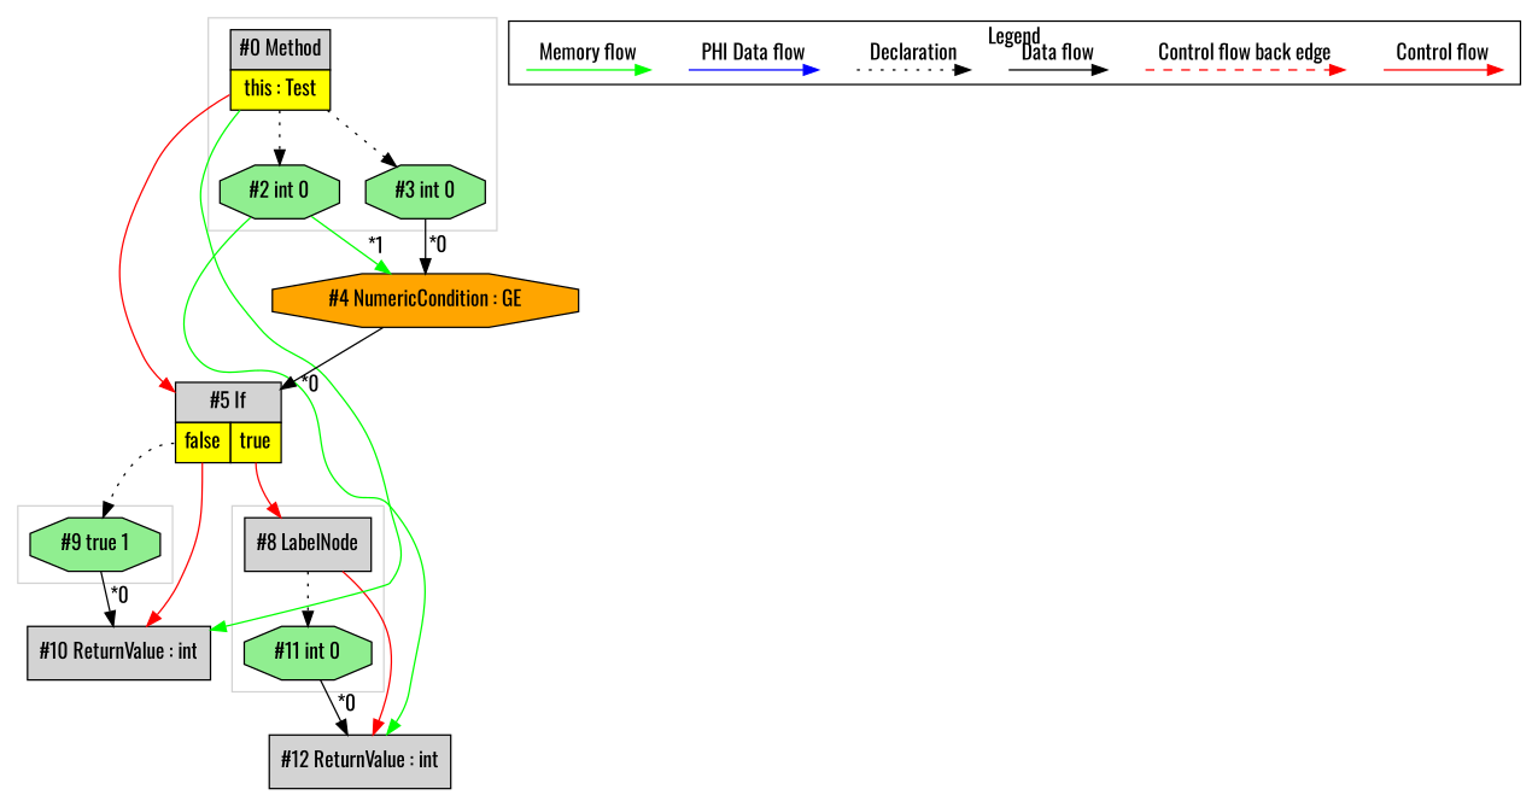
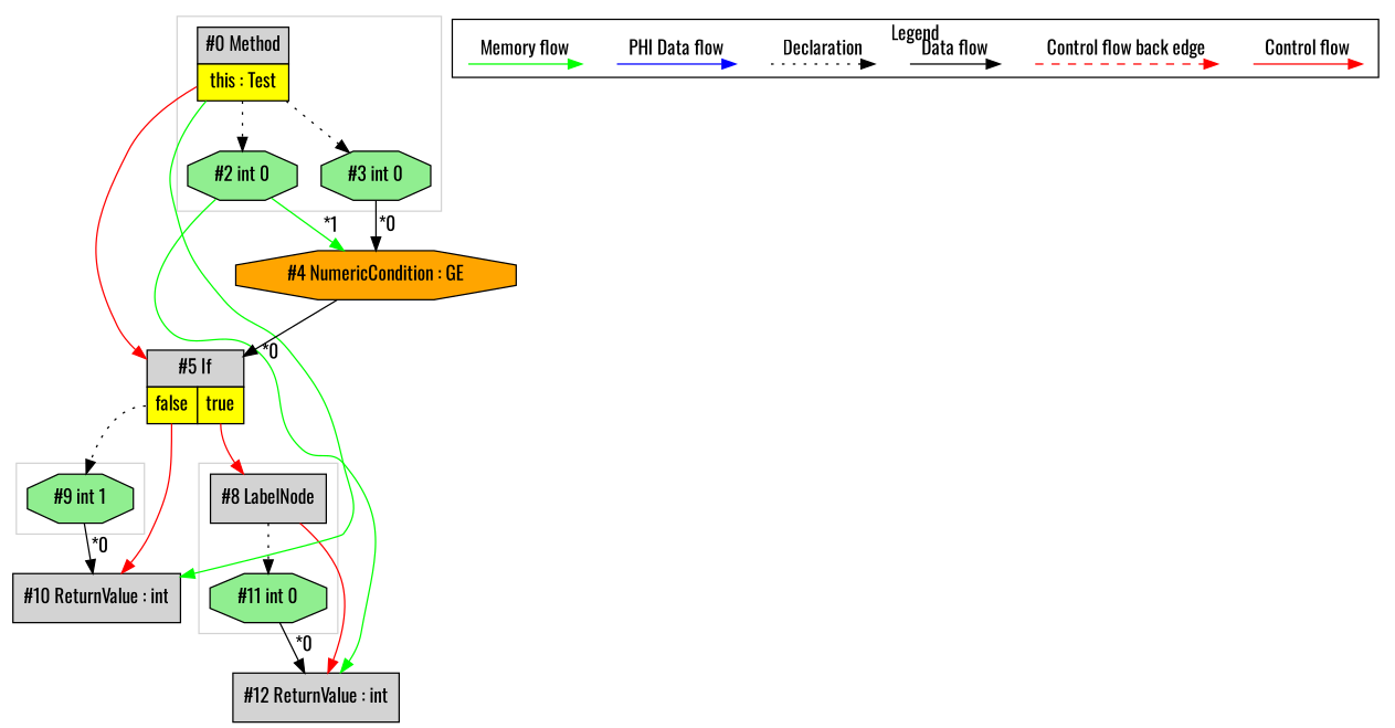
  digraph {
    fontname=Oswald
    ordering=in
    node [fontname=Oswald shape=point style=invis]
    edge [fontname=Oswald labeldistance=2]
    n1 [fillcolor=lightgreen label="#11 int 0" shape=octagon style=filled]
    n2 [fillcolor=lightgrey label="#8 LabelNode" shape=box style=filled]
-   n3 [fillcolor=lightgreen label="#9 true 1" shape=octagon style=filled]
+   n3 [fillcolor=lightgreen label="#9 int 1" shape=octagon style=filled]
    n4 [fillcolor=lightgrey label=<<table border="0" cellborder="1" cellspacing="0" cellpadding="5"><tr><td colspan="1">#0 Method</td></tr><tr><td port="prj1" bgcolor="yellow">this : Test</td></tr></table>> margin=0 shape=none style=filled]
    n5 [fillcolor=lightgreen label="#3 int 0" shape=octagon style=filled]
    n6 [fillcolor=lightgreen label="#2 int 0" shape=octagon style=filled]
    c0
    c1
    c2
    c3
    d0
    d1
    d2
    d3
    d4
    d5
    d6
    d7
    n19 [fillcolor=lightgrey label="#12 ReturnValue : int" shape=box style=filled]
    n20 [fillcolor=lightgrey label="#10 ReturnValue : int" shape=box style=filled]
    n21 [fillcolor=lightgrey label=<<table border="0" cellborder="1" cellspacing="0" cellpadding="5"><tr><td colspan="2">#5 If</td></tr><tr><td port="prj7" bgcolor="yellow">false</td><td port="prj6" bgcolor="yellow">true</td></tr></table>> margin=0 shape=none style=filled]
    n22 [fillcolor=orange label="#4 NumericCondition : GE" shape=octagon style=filled]
    subgraph cluster_1 {
      color=lightgray
      n1
      n2
    }
    subgraph cluster_2 {
      color=lightgray
      n3
    }
    subgraph cluster_3 {
      color=lightgray
      n4
      n5
      n6
    }
    subgraph cluster_4 {
      label=Legend
      subgraph sub_5 {
        label=Legend
        rank=same
        c0
        c1
        c2
        c3
        d0
        d1
        d2
        d3
        d4
        d5
        d6
        d7
      }
    }
    n1 -> n19 [headlabel="*0"]
    n2 -> n1 [style=dotted labeldistance=""]
    n2 -> n19 [color=red fontcolor=red]
    n3 -> n20 [headlabel="*0"]
    n4 -> n5 [style=dotted labeldistance=""]
    n4 -> n6 [style=dotted labeldistance=""]
    n4 -> n20 [color=green constraint=false]
    n4 -> n21 [color=red fontcolor=red]
    n5 -> n22 [headlabel="*0"]
    n6 -> n19 [color=green constraint=false]
    n6 -> n22 [color=green headlabel="*1"]
    c0 -> c1 [color=red label="Control flow" style=solid labeldistance=""]
    c2 -> c3 [color=red label="Control flow back edge" style=dashed labeldistance=""]
    d0 -> d1 [label="Data flow" labeldistance=""]
    d2 -> d3 [label=Declaration style=dotted labeldistance=""]
    d4 -> d5 [color=blue label="PHI Data flow" labeldistance=""]
    d6 -> d7 [color=green label="Memory flow" labeldistance=""]
    n21 -> n2 [color=red fontcolor=red tailport=prj6]
    n21 -> n3 [style=dotted tailport=prj7 labeldistance=""]
    n21 -> n20 [color=red fontcolor=red tailport=prj7]
    n22 -> n21 [headlabel="*0"]
  }
